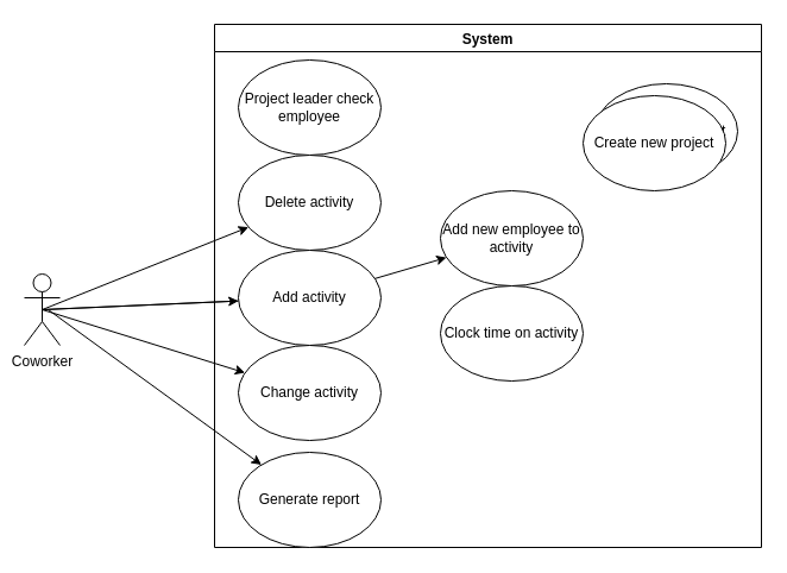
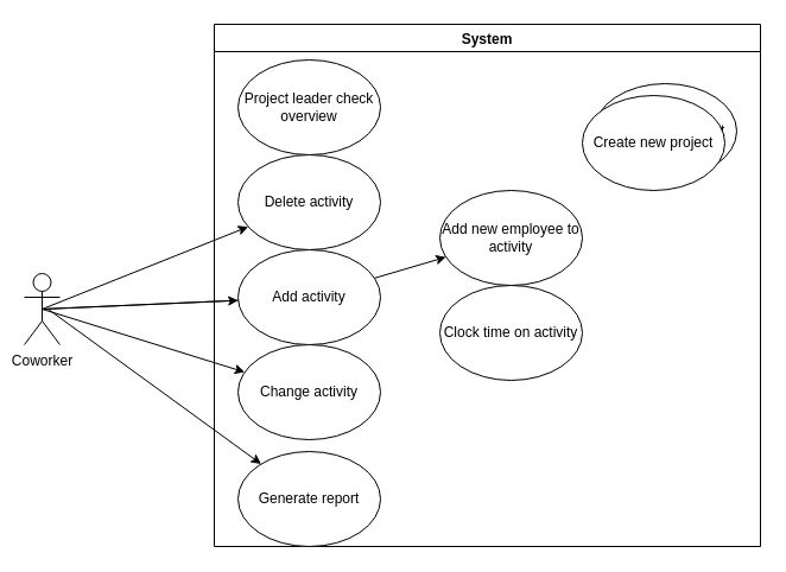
  <mxCell id="0" />
  <mxCell id="1" parent="0" />
  <mxCell id="2" value="System" style="swimlane;" vertex="1" parent="1"><mxGeometry x="180" y="20" width="460" height="440" as="geometry" /></mxCell>
  <mxCell id="3" value="Create new project" style="ellipse;whiteSpace=wrap;html=1;" vertex="1" parent="2"><mxGeometry x="320" y="50" width="120" height="80" as="geometry" /></mxCell>
  <mxCell id="4" value="Change activity" style="ellipse;whiteSpace=wrap;html=1;" vertex="1" parent="2"><mxGeometry x="20" y="270" width="120" height="80" as="geometry" /></mxCell>
  <mxCell id="5" value="Delete activity" style="ellipse;whiteSpace=wrap;html=1;" vertex="1" parent="2"><mxGeometry x="20" y="110" width="120" height="80" as="geometry" /></mxCell>
  <mxCell id="6" value="Add new employee to activity" style="ellipse;whiteSpace=wrap;html=1;" vertex="1" parent="2"><mxGeometry x="190" y="140" width="120" height="80" as="geometry" /></mxCell>
- <mxCell id="7" value="Project leader check employee" style="ellipse;whiteSpace=wrap;html=1;" vertex="1" parent="2"><mxGeometry x="20" y="30" width="120" height="80" as="geometry" /></mxCell>
+ <mxCell id="7" value="Project leader check overview" style="ellipse;whiteSpace=wrap;html=1;" vertex="1" parent="2"><mxGeometry x="20" y="30" width="120" height="80" as="geometry" /></mxCell>
  <mxCell id="8" value="Generate report" style="ellipse;whiteSpace=wrap;html=1;" vertex="1" parent="2"><mxGeometry x="20" y="360" width="120" height="80" as="geometry" /></mxCell>
  <mxCell id="9" value="Clock time on activity" style="ellipse;whiteSpace=wrap;html=1;" vertex="1" parent="2"><mxGeometry x="190" y="220" width="120" height="80" as="geometry" /></mxCell>
  <mxCell id="10" value="Create new project" style="ellipse;whiteSpace=wrap;html=1;" vertex="1" parent="2"><mxGeometry x="310" y="60" width="120" height="80" as="geometry" /></mxCell>
  <mxCell id="11" value="Coworker" style="shape=umlActor;verticalLabelPosition=bottom;verticalAlign=top;html=1;outlineConnect=0;" vertex="1" parent="1"><mxGeometry x="20" y="230" width="30" height="60" as="geometry" /></mxCell>
  <mxCell id="12" value="" style="endArrow=classic;html=1;rounded=0;exitX=0.5;exitY=0.5;exitDx=0;exitDy=0;exitPerimeter=0;" edge="1" parent="1" source="11" target="4"><mxGeometry width="50" height="50" relative="1" as="geometry"><mxPoint x="45" y="270" as="sourcePoint" /><mxPoint x="370.716" y="236.159" as="targetPoint" /></mxGeometry></mxCell>
  <mxCell id="13" value="" style="endArrow=classic;html=1;rounded=0;" edge="1" parent="1" target="8"><mxGeometry width="50" height="50" relative="1" as="geometry"><mxPoint x="40" y="260" as="sourcePoint" /><mxPoint x="380.716" y="246.159" as="targetPoint" /></mxGeometry></mxCell>
  <mxCell id="14" value="" style="endArrow=classic;html=1;rounded=0;exitX=0.5;exitY=0.5;exitDx=0;exitDy=0;exitPerimeter=0;" edge="1" parent="1" source="11" target="17"><mxGeometry width="50" height="50" relative="1" as="geometry"><mxPoint x="65" y="290" as="sourcePoint" /><mxPoint x="390.716" y="256.159" as="targetPoint" /></mxGeometry></mxCell>
  <mxCell id="15" value="" style="endArrow=classic;html=1;rounded=0;exitX=0.5;exitY=0.5;exitDx=0;exitDy=0;exitPerimeter=0;startArrow=none;" edge="1" parent="1" source="17" target="6"><mxGeometry width="50" height="50" relative="1" as="geometry"><mxPoint x="75" y="300" as="sourcePoint" /><mxPoint x="400.716" y="266.159" as="targetPoint" /></mxGeometry></mxCell>
  <mxCell id="16" value="" style="endArrow=classic;html=1;rounded=0;exitX=0.5;exitY=0.5;exitDx=0;exitDy=0;exitPerimeter=0;" edge="1" parent="1" source="11" target="5"><mxGeometry width="50" height="50" relative="1" as="geometry"><mxPoint x="85" y="310" as="sourcePoint" /><mxPoint x="410.716" y="276.159" as="targetPoint" /></mxGeometry></mxCell>
  <mxCell id="17" value="Add activity" style="ellipse;whiteSpace=wrap;html=1;" vertex="1" parent="1"><mxGeometry x="200" y="210" width="120" height="80" as="geometry" /></mxCell>
  <mxCell id="18" value="" style="endArrow=none;html=1;rounded=0;exitX=0.5;exitY=0.5;exitDx=0;exitDy=0;exitPerimeter=0;" edge="1" parent="1" source="11" target="17"><mxGeometry width="50" height="50" relative="1" as="geometry"><mxPoint x="35" y="260" as="sourcePoint" /><mxPoint x="490.403" y="224.629" as="targetPoint" /></mxGeometry></mxCell>
